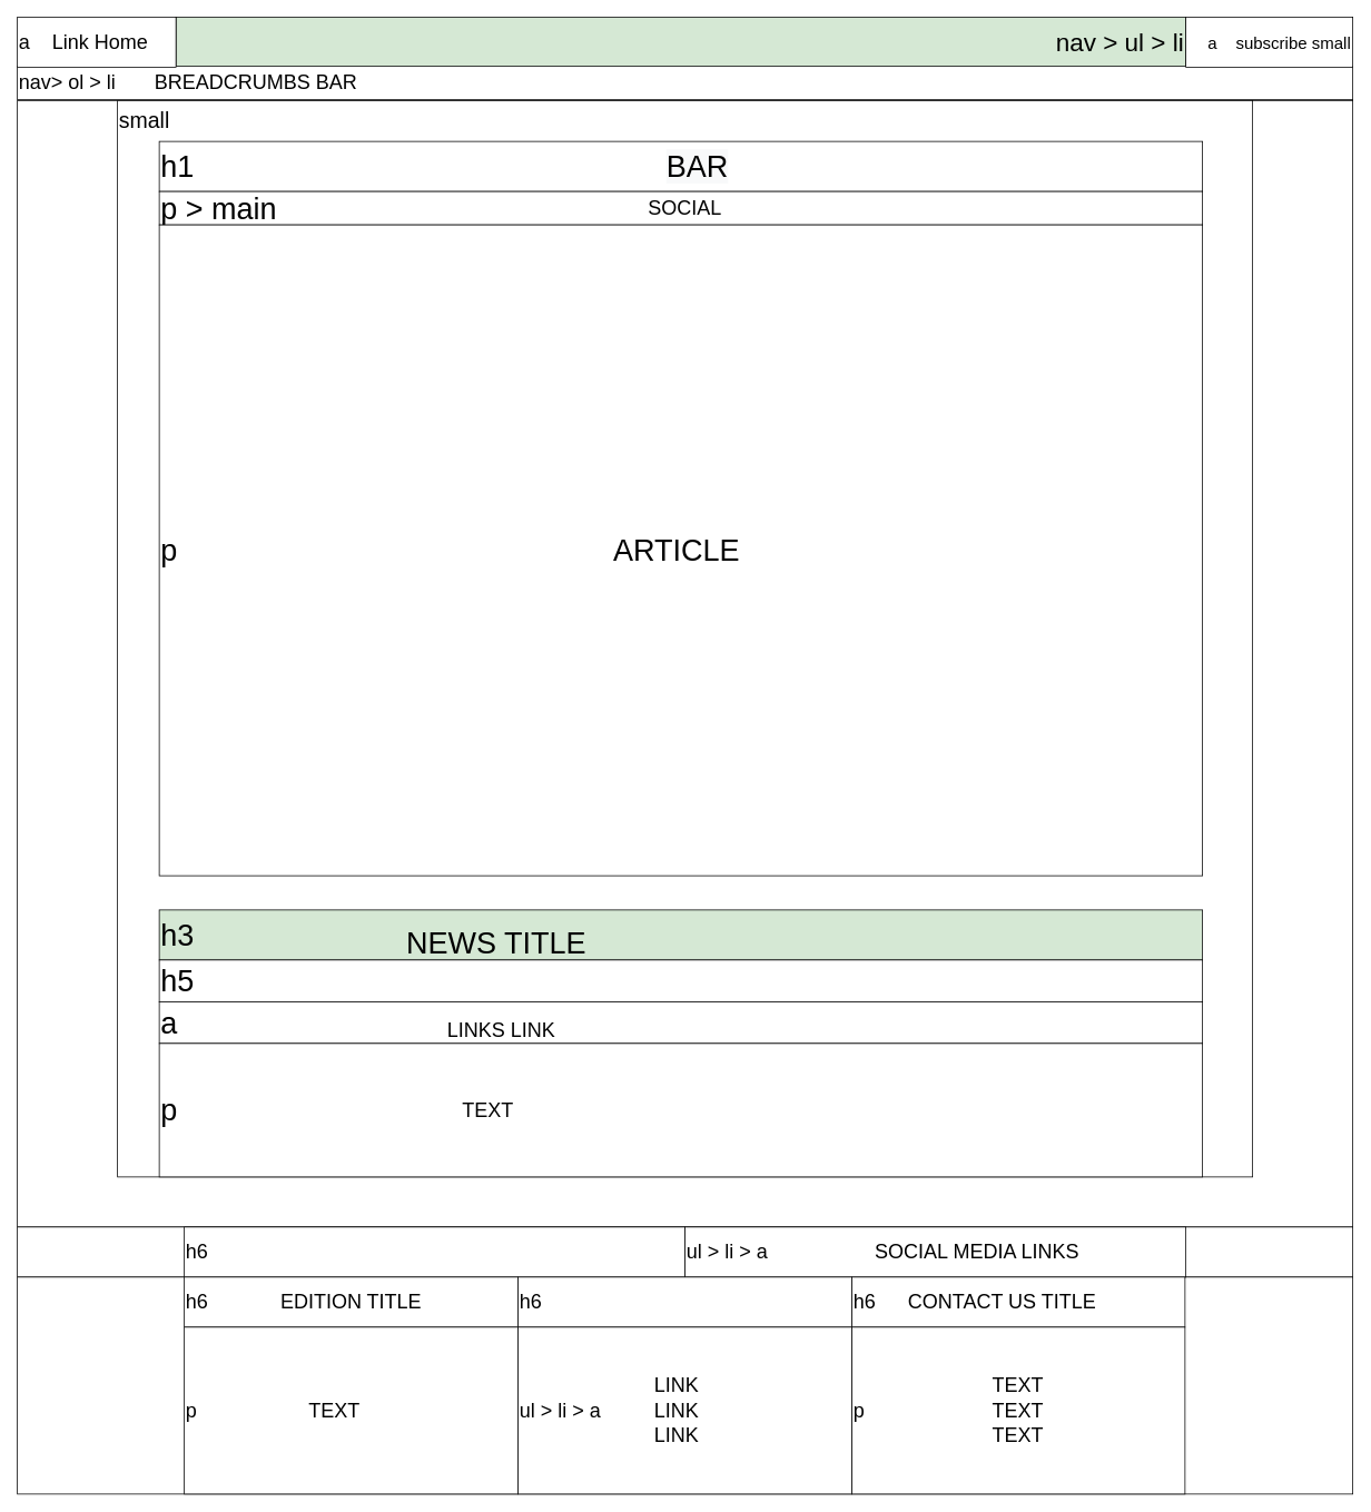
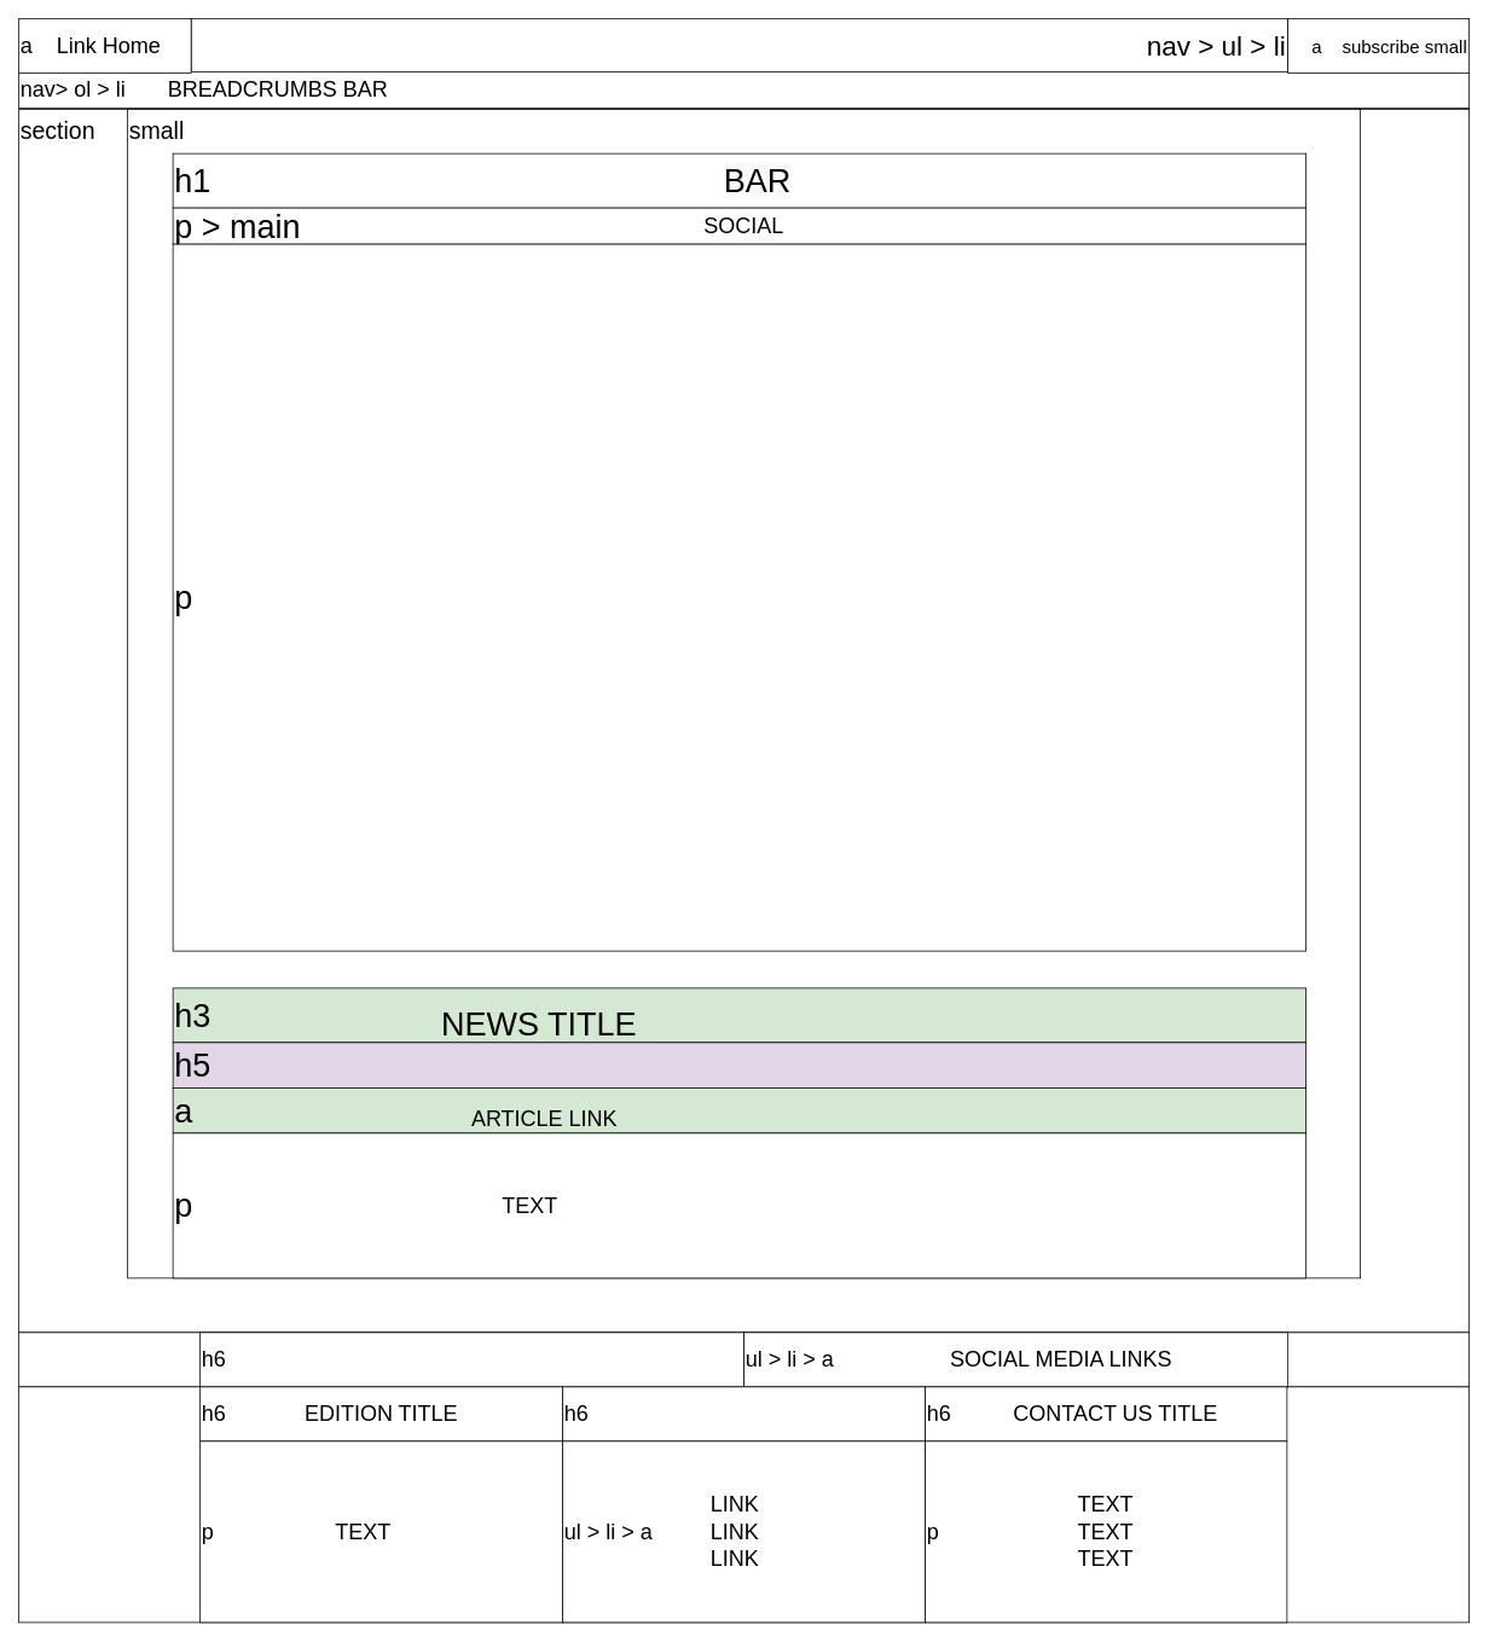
  <mxCell id="0" />
  <mxCell id="1" parent="0" />
  <mxCell id="2" value="" parent="1" style="rounded=0;whiteSpace=wrap;html=1;" vertex="1"><mxGeometry as="geometry" width="1600" height="1350" y="120" x="20" /></mxCell>
- <mxCell id="3" value="&lt;font style=&quot;font-size: 30px&quot;&gt;nav &amp;gt; ul &amp;gt; li&lt;/font&gt;" parent="1" style="rounded=0;whiteSpace=wrap;html=1;fillColor=#d5e8d4;align=right;" vertex="1"><mxGeometry as="geometry" x="210" width="1210" height="60" y="20" /></mxCell>
+ <mxCell id="3" value="&lt;font style=&quot;font-size: 30px&quot;&gt;nav &amp;gt; ul &amp;gt; li&lt;/font&gt;" parent="1" style="rounded=0;whiteSpace=wrap;html=1;fillColor=#ffffff;align=right;" vertex="1"><mxGeometry as="geometry" x="210" width="1210" height="60" y="20" /></mxCell>
  <mxCell id="4" value="&lt;span style=&quot;font-size: 24px&quot;&gt;nav&amp;gt; ol &amp;gt; li&amp;nbsp; &amp;nbsp; &amp;nbsp; &amp;nbsp;BREADCRUMBS BAR&lt;/span&gt;" parent="1" style="rounded=0;whiteSpace=wrap;html=1;fillColor=#ffffff;align=left;" vertex="1"><mxGeometry as="geometry" width="1600" height="40" y="79" x="20" /></mxCell>
  <mxCell id="5" value="&lt;font style=&quot;font-size: 24px&quot;&gt;a&amp;nbsp; &amp;nbsp; Link Home&lt;/font&gt;" parent="1" style="rounded=0;whiteSpace=wrap;html=1;fillColor=#ffffff;align=left;" vertex="1"><mxGeometry as="geometry" width="190" height="60" x="20" y="20" /></mxCell>
  <mxCell id="6" value="&lt;font style=&quot;font-size: 20px&quot;&gt;a&amp;nbsp; &amp;nbsp; subscribe small&lt;/font&gt;" parent="1" style="rounded=0;whiteSpace=wrap;html=1;fillColor=#ffffff;align=right;" vertex="1"><mxGeometry as="geometry" x="1420" width="200" height="60" y="20" /></mxCell>
  <mxCell id="7" value="" parent="1" style="rounded=0;whiteSpace=wrap;html=1;fillColor=#ffffff;fontSize=24;" vertex="1"><mxGeometry as="geometry" width="1600" height="60" y="1470" x="20" /></mxCell>
  <mxCell id="8" value="" parent="1" style="rounded=0;whiteSpace=wrap;html=1;fillColor=#ffffff;fontSize=24;" vertex="1"><mxGeometry as="geometry" width="1600" height="260" y="1530" x="20" /></mxCell>
  <mxCell id="9" value="h6" parent="1" style="rounded=0;whiteSpace=wrap;html=1;fillColor=#ffffff;fontSize=24;align=left;" vertex="1"><mxGeometry as="geometry" x="220" width="600" height="60" y="1470" /></mxCell>
  <mxCell id="10" value="ul &amp;gt; li &amp;gt; a" parent="1" style="rounded=0;whiteSpace=wrap;html=1;fillColor=#ffffff;fontSize=24;align=left;" vertex="1"><mxGeometry as="geometry" x="820" width="600" height="60" y="1470" /></mxCell>
  <mxCell id="11" value="SOCIAL MEDIA LINKS" parent="1" style="text;html=1;strokeColor=none;fillColor=none;align=center;verticalAlign=middle;whiteSpace=wrap;rounded=0;fontSize=24;" vertex="1"><mxGeometry x="1040" y="1490" as="geometry" width="260" height="20" /></mxCell>
  <mxCell id="12" value="h6" parent="1" style="rounded=0;whiteSpace=wrap;html=1;fillColor=#ffffff;fontSize=24;align=left;" vertex="1"><mxGeometry as="geometry" x="220" width="400" height="60" y="1530" /></mxCell>
  <mxCell id="13" value="p" parent="1" style="rounded=0;whiteSpace=wrap;html=1;fillColor=#ffffff;fontSize=24;align=left;" vertex="1"><mxGeometry as="geometry" x="220" width="400" height="200" y="1590" /></mxCell>
  <mxCell id="14" value="EDITION TITLE" parent="1" style="text;html=1;strokeColor=none;fillColor=none;align=center;verticalAlign=middle;whiteSpace=wrap;rounded=0;fontSize=24;" vertex="1"><mxGeometry as="geometry" x="320" width="200" height="20" y="1550" /></mxCell>
  <mxCell id="15" value="TEXT" parent="1" style="text;html=1;strokeColor=none;fillColor=none;align=center;verticalAlign=middle;whiteSpace=wrap;rounded=0;fontSize=24;" vertex="1"><mxGeometry as="geometry" x="380" width="40" height="20" y="1680" /></mxCell>
  <mxCell id="16" value="h6" parent="1" style="rounded=0;whiteSpace=wrap;html=1;fillColor=#ffffff;fontSize=24;align=left;" vertex="1"><mxGeometry as="geometry" x="620" width="400" height="60" y="1530" /></mxCell>
  <mxCell id="17" value="ul &amp;gt; li &amp;gt; a" parent="1" style="rounded=0;whiteSpace=wrap;html=1;fillColor=#ffffff;fontSize=24;align=left;" vertex="1"><mxGeometry as="geometry" x="620" width="400" height="200" y="1590" /></mxCell>
  <mxCell id="18" value="LINK" parent="1" style="text;html=1;strokeColor=none;fillColor=none;align=center;verticalAlign=middle;whiteSpace=wrap;rounded=0;fontSize=24;" vertex="1"><mxGeometry as="geometry" x="790" width="40" height="20" y="1680" /></mxCell>
  <mxCell id="19" value="h6" parent="1" style="rounded=0;whiteSpace=wrap;html=1;fillColor=#ffffff;fontSize=24;align=left;" vertex="1"><mxGeometry as="geometry" x="1020" width="399" height="60" y="1530" /></mxCell>
  <mxCell id="20" value="p" parent="1" style="rounded=0;whiteSpace=wrap;html=1;fillColor=#ffffff;fontSize=24;align=left;" vertex="1"><mxGeometry as="geometry" x="1020" width="399" height="200" y="1590" /></mxCell>
- <mxCell id="21" value="CONTACT US TITLE" parent="1" style="text;html=1;strokeColor=none;fillColor=none;align=center;verticalAlign=middle;whiteSpace=wrap;rounded=0;fontSize=24;" vertex="1"><mxGeometry x="1070" y="1550" as="geometry" width="260" height="20" /></mxCell>
+ <mxCell id="21" value="CONTACT US TITLE" parent="1" style="text;html=1;strokeColor=none;fillColor=none;align=center;verticalAlign=middle;whiteSpace=wrap;rounded=0;fontSize=24;" vertex="1"><mxGeometry as="geometry" x="1100" width="260" height="20" y="1550" /></mxCell>
  <mxCell id="22" value="TEXT" parent="1" style="text;html=1;strokeColor=none;fillColor=none;align=center;verticalAlign=middle;whiteSpace=wrap;rounded=0;fontSize=24;" vertex="1"><mxGeometry as="geometry" x="1199" width="40" height="20" y="1680" /></mxCell>
  <mxCell id="23" value="LINK" parent="1" style="text;html=1;strokeColor=none;fillColor=none;align=center;verticalAlign=middle;whiteSpace=wrap;rounded=0;fontSize=24;" vertex="1"><mxGeometry as="geometry" x="790" width="40" height="20" y="1650" /></mxCell>
  <mxCell id="24" value="LINK" parent="1" style="text;html=1;strokeColor=none;fillColor=none;align=center;verticalAlign=middle;whiteSpace=wrap;rounded=0;fontSize=24;" vertex="1"><mxGeometry as="geometry" x="790" width="40" height="20" y="1710" /></mxCell>
  <mxCell id="25" value="TEXT" parent="1" style="text;html=1;strokeColor=none;fillColor=none;align=center;verticalAlign=middle;whiteSpace=wrap;rounded=0;fontSize=24;" vertex="1"><mxGeometry as="geometry" x="1199" width="40" height="20" y="1710" /></mxCell>
  <mxCell id="26" value="TEXT" parent="1" style="text;html=1;strokeColor=none;fillColor=none;align=center;verticalAlign=middle;whiteSpace=wrap;rounded=0;fontSize=24;" vertex="1"><mxGeometry as="geometry" x="1199" width="40" height="20" y="1650" /></mxCell>
  <mxCell id="27" value="" parent="1" style="rounded=0;whiteSpace=wrap;html=1;" vertex="1"><mxGeometry as="geometry" x="140" width="1360" height="1290" y="120" /></mxCell>
+ <mxCell id="28" value="&lt;div align=&quot;left&quot; style=&quot;font-size: 26px&quot;&gt;&lt;font style=&quot;font-size: 26px&quot;&gt;section&lt;/font&gt;&lt;/div&gt;" parent="1" style="text;html=1;strokeColor=none;fillColor=none;align=left;verticalAlign=middle;whiteSpace=wrap;rounded=0;" vertex="1"><mxGeometry as="geometry" width="120" height="50" y="119" x="20" /></mxCell>
  <mxCell id="29" value="&lt;div align=&quot;left&quot; style=&quot;font-size: 26px&quot;&gt;&lt;font style=&quot;font-size: 26px&quot;&gt;small&lt;/font&gt;&lt;/div&gt;" parent="1" style="text;html=1;strokeColor=none;fillColor=none;align=left;verticalAlign=middle;whiteSpace=wrap;rounded=0;" vertex="1"><mxGeometry as="geometry" x="140" width="120" height="50" y="119" /></mxCell>
  <mxCell id="30" value="&lt;div align=&quot;left&quot;&gt;&lt;font style=&quot;font-size: 36px&quot;&gt;h1&lt;/font&gt;&lt;/div&gt;" parent="1" style="rounded=0;whiteSpace=wrap;html=1;align=left;" vertex="1"><mxGeometry as="geometry" x="190" width="1250" height="60" y="169" /></mxCell>
  <mxCell id="31" value="&lt;div align=&quot;left&quot;&gt;&lt;font style=&quot;font-size: 36px&quot;&gt;p &amp;gt; main&lt;/font&gt;&lt;/div&gt;" parent="1" style="rounded=0;whiteSpace=wrap;html=1;align=left;" vertex="1"><mxGeometry as="geometry" x="190" width="1250" height="40" y="229" /></mxCell>
  <mxCell id="32" value="&lt;div align=&quot;left&quot;&gt;&lt;font style=&quot;font-size: 36px&quot;&gt;p&lt;/font&gt;&lt;/div&gt;" parent="1" style="rounded=0;whiteSpace=wrap;html=1;align=left;" vertex="1"><mxGeometry as="geometry" x="190" width="1250" height="780" y="269" /></mxCell>
- <mxCell id="33" value="&lt;font style=&quot;font-size: 36px&quot;&gt;ARTICLE&lt;/font&gt;" parent="1" style="text;html=1;strokeColor=none;fillColor=none;align=center;verticalAlign=middle;whiteSpace=wrap;rounded=0;" vertex="1"><mxGeometry as="geometry" x="680" width="260" height="20" y="649" /></mxCell>
  <mxCell id="34" value="&lt;font style=&quot;font-size: 24px&quot;&gt;SOCIAL&lt;/font&gt;" parent="1" style="text;html=1;strokeColor=none;fillColor=none;align=center;verticalAlign=middle;whiteSpace=wrap;rounded=0;" vertex="1"><mxGeometry as="geometry" x="690" width="260" height="20" y="239" /></mxCell>
  <mxCell id="35" value="&lt;font style=&quot;font-size: 36px&quot;&gt;&lt;span style=&quot;display: inline ; float: none ; background-color: rgb(248 , 249 , 250) ; color: rgb(0 , 0 , 0) ; font-family: &amp;#34;helvetica&amp;#34; ; font-size: 36px ; font-style: normal ; font-variant: normal ; font-weight: 400 ; letter-spacing: normal ; text-align: center ; text-decoration: none ; text-indent: 0px ; text-transform: none ; white-space: normal ; word-spacing: 0px&quot;&gt;BAR&lt;/span&gt;&lt;/font&gt;&lt;b&gt;&lt;/b&gt;&lt;i&gt;&lt;/i&gt;&lt;u&gt;&lt;/u&gt;&lt;sub&gt;&lt;/sub&gt;&lt;sup&gt;&lt;/sup&gt;&lt;strike&gt;&lt;/strike&gt;" parent="1" style="text;html=1;strokeColor=none;fillColor=none;align=center;verticalAlign=middle;whiteSpace=wrap;rounded=0;" vertex="1"><mxGeometry as="geometry" x="705" width="260" height="20" y="189" /></mxCell>
  <mxCell id="36" value="&lt;div align=&quot;left&quot;&gt;&lt;font style=&quot;font-size: 36px&quot;&gt;h3&lt;/font&gt;&lt;/div&gt;" parent="1" style="rounded=0;whiteSpace=wrap;html=1;align=left;fillColor=#d5e8d4;" vertex="1"><mxGeometry as="geometry" x="190" width="1250" height="60" y="1090" /></mxCell>
- <mxCell id="37" value="&lt;div align=&quot;left&quot;&gt;&lt;font style=&quot;font-size: 36px&quot;&gt;h5&lt;/font&gt;&lt;/div&gt;" parent="1" style="rounded=0;whiteSpace=wrap;html=1;align=left;" vertex="1"><mxGeometry as="geometry" x="190" width="1250" height="50" y="1150" /></mxCell>
- <mxCell id="38" value="&lt;div align=&quot;left&quot;&gt;&lt;font style=&quot;font-size: 36px&quot;&gt;a&lt;/font&gt;&lt;/div&gt;" parent="1" style="rounded=0;whiteSpace=wrap;html=1;align=left;" vertex="1"><mxGeometry as="geometry" x="190" width="1250" height="50" y="1200" /></mxCell>
+ <mxCell id="37" value="&lt;div align=&quot;left&quot;&gt;&lt;font style=&quot;font-size: 36px&quot;&gt;h5&lt;/font&gt;&lt;/div&gt;" parent="1" style="rounded=0;whiteSpace=wrap;html=1;align=left;fillColor=#e1d5e7;" vertex="1"><mxGeometry as="geometry" x="190" width="1250" height="50" y="1150" /></mxCell>
+ <mxCell id="38" value="&lt;div align=&quot;left&quot;&gt;&lt;font style=&quot;font-size: 36px&quot;&gt;a&lt;/font&gt;&lt;/div&gt;" parent="1" style="rounded=0;whiteSpace=wrap;html=1;align=left;fillColor=#d5e8d4;" vertex="1"><mxGeometry as="geometry" x="190" width="1250" height="50" y="1200" /></mxCell>
  <mxCell id="39" value="&lt;div align=&quot;left&quot;&gt;&lt;font style=&quot;font-size: 36px&quot;&gt;p&lt;/font&gt;&lt;/div&gt;" parent="1" style="rounded=0;whiteSpace=wrap;html=1;align=left;" vertex="1"><mxGeometry as="geometry" x="190" width="1250" height="160" y="1250" /></mxCell>
  <mxCell id="40" value="&lt;font style=&quot;font-size: 36px&quot;&gt;NEWS&lt;span style=&quot;display: inline ; float: none ; background-color: rgb(248 , 249 , 250) ; color: transparent ; font-family: monospace ; font-size: 0px ; font-style: normal ; font-variant: normal ; font-weight: 400 ; letter-spacing: normal ; text-align: left ; text-decoration: none ; text-indent: 0px ; text-transform: none ; white-space: nowrap ; word-break: break-all ; word-spacing: 0px&quot;&gt;%3CmxGraphModel%3E%3Croot%3E%3CmxCell%20id%3D%220%22%2F%3E%3CmxCell%20id%3D%221%22%20parent%3D%220%22%2F%3E%3CmxCell%20id%3D%222%22%20value%3D%22%26lt%3Bfont%20style%3D%26quot%3Bfont-size%3A%2036px%26quot%3B%26gt%3BTITLE%26lt%3B%2Ffont%26gt%3B%22%20parent%3D%221%22%20vertex%3D%221%22%20style%3D%22text%3Bhtml%3D1%3BstrokeColor%3Dnone%3BfillColor%3Dnone%3Balign%3Dcenter%3BverticalAlign%3Dmiddle%3BwhiteSpace%3Dwrap%3Brounded%3D0%3B%22%3E%3CmxGeometry%20as%3D%22geometry%22%20height%3D%2220%22%20width%3D%22130%22%20y%3D%221605%22%20x%3D%22385%22%2F%3E%3C%2FmxCell%3E%3C%2Froot%3E%3C%2FmxGraphModel%3E&lt;/span&gt; TITLE&lt;/font&gt;" parent="1" style="text;html=1;strokeColor=none;fillColor=none;align=center;verticalAlign=middle;whiteSpace=wrap;rounded=0;" vertex="1"><mxGeometry as="geometry" x="484" width="220" height="20" y="1120" /></mxCell>
  <mxCell id="41" value="&lt;font style=&quot;font-size: 24px&quot;&gt;TEXT&lt;/font&gt;" parent="1" style="text;html=1;strokeColor=none;fillColor=none;align=center;verticalAlign=middle;whiteSpace=wrap;rounded=0;" vertex="1"><mxGeometry as="geometry" x="474" width="220" height="20" y="1320" /></mxCell>
- <mxCell id="42" value="&lt;font style=&quot;font-size: 24px&quot;&gt;LINKS LINK&lt;/font&gt;" parent="1" style="text;html=1;strokeColor=none;fillColor=none;align=center;verticalAlign=middle;whiteSpace=wrap;rounded=0;" vertex="1"><mxGeometry as="geometry" x="490" width="220" height="20" y="1225" /></mxCell>
+ <mxCell id="42" value="&lt;font style=&quot;font-size: 24px&quot;&gt;ARTICLE LINK&lt;/font&gt;" parent="1" style="text;html=1;strokeColor=none;fillColor=none;align=center;verticalAlign=middle;whiteSpace=wrap;rounded=0;" vertex="1"><mxGeometry as="geometry" x="490" width="220" height="20" y="1225" /></mxCell>
